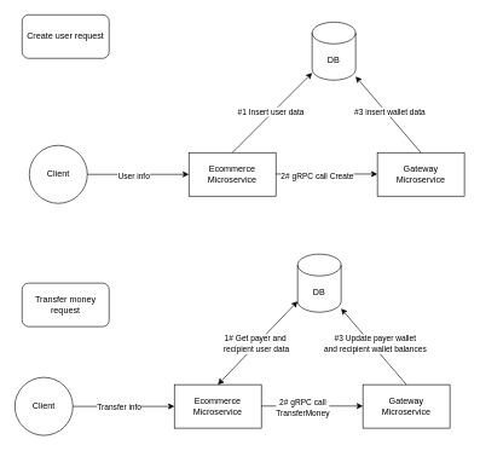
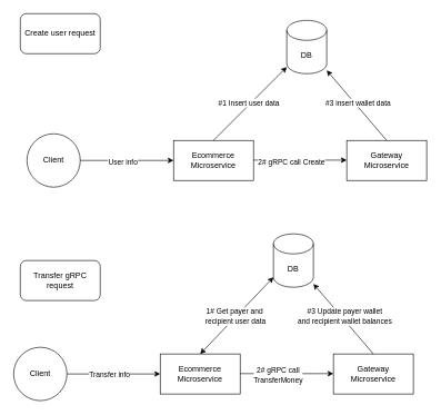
  <mxCell id="0" />
  <mxCell id="1" parent="0" />
  <mxCell id="2" value="Ecommerce Microservice" style="rounded=0;whiteSpace=wrap;html=1;" vertex="1" parent="1"><mxGeometry x="260" y="210" width="120" height="60" as="geometry" /></mxCell>
  <mxCell id="3" value="Gateway Microservice" style="rounded=0;whiteSpace=wrap;html=1;" vertex="1" parent="1"><mxGeometry x="520" y="210" width="120" height="60" as="geometry" /></mxCell>
  <mxCell id="4" value="DB" style="shape=cylinder3;whiteSpace=wrap;html=1;boundedLbl=1;backgroundOutline=1;size=15;" vertex="1" parent="1"><mxGeometry x="430" y="30" width="60" height="80" as="geometry" /></mxCell>
  <mxCell id="5" value="Client" style="ellipse;whiteSpace=wrap;html=1;aspect=fixed;" vertex="1" parent="1"><mxGeometry x="40" y="200" width="80" height="80" as="geometry" /></mxCell>
  <mxCell id="6" value="" style="endArrow=classic;html=1;rounded=0;exitX=1;exitY=0.5;exitDx=0;exitDy=0;entryX=0;entryY=0.5;entryDx=0;entryDy=0;" edge="1" parent="1" source="5" target="2"><mxGeometry width="50" height="50" relative="1" as="geometry"><mxPoint x="230" y="330" as="sourcePoint" /><mxPoint x="280" y="280" as="targetPoint" /></mxGeometry></mxCell>
  <mxCell id="7" value="User info" style="edgeLabel;html=1;align=center;verticalAlign=middle;resizable=0;points=[];" vertex="1" connectable="0" parent="6"><mxGeometry x="-0.103" y="-1" relative="1" as="geometry"><mxPoint as="offset" /></mxGeometry></mxCell>
  <mxCell id="8" value="" style="endArrow=classic;html=1;rounded=0;exitX=1;exitY=0.25;exitDx=0;exitDy=0;entryX=0;entryY=0.25;entryDx=0;entryDy=0;" edge="1" parent="1"><mxGeometry width="50" height="50" relative="1" as="geometry"><mxPoint x="380" y="239.5" as="sourcePoint" /><mxPoint x="520" y="239.5" as="targetPoint" /></mxGeometry></mxCell>
  <mxCell id="9" value="2# gRPC call Create" style="edgeLabel;html=1;align=center;verticalAlign=middle;resizable=0;points=[];" vertex="1" connectable="0" parent="8"><mxGeometry x="-0.204" y="-2" relative="1" as="geometry"><mxPoint as="offset" /></mxGeometry></mxCell>
  <mxCell id="10" value="" style="endArrow=classic;html=1;rounded=0;exitX=0.5;exitY=0;exitDx=0;exitDy=0;" edge="1" parent="1" source="2" target="4"><mxGeometry width="50" height="50" relative="1" as="geometry"><mxPoint x="180" y="180" as="sourcePoint" /><mxPoint x="230" y="130" as="targetPoint" /></mxGeometry></mxCell>
  <mxCell id="11" value="#1 Insert user data" style="edgeLabel;html=1;align=center;verticalAlign=middle;resizable=0;points=[];" vertex="1" connectable="0" parent="10"><mxGeometry x="-0.006" y="3" relative="1" as="geometry"><mxPoint as="offset" /></mxGeometry></mxCell>
  <mxCell id="12" value="" style="endArrow=classic;html=1;rounded=0;exitX=0.5;exitY=0;exitDx=0;exitDy=0;" edge="1" parent="1" source="3" target="4"><mxGeometry width="50" height="50" relative="1" as="geometry"><mxPoint x="290" y="180" as="sourcePoint" /><mxPoint x="340" y="130" as="targetPoint" /></mxGeometry></mxCell>
  <mxCell id="13" value="#3 insert wallet data" style="edgeLabel;html=1;align=center;verticalAlign=middle;resizable=0;points=[];" vertex="1" connectable="0" parent="12"><mxGeometry x="0.034" y="-3" relative="1" as="geometry"><mxPoint y="-1" as="offset" /></mxGeometry></mxCell>
  <mxCell id="14" value="Ecommerce Microservice" style="rounded=0;whiteSpace=wrap;html=1;" vertex="1" parent="1"><mxGeometry x="240" y="530" width="120" height="60" as="geometry" /></mxCell>
  <mxCell id="15" value="Gateway Microservice" style="rounded=0;whiteSpace=wrap;html=1;" vertex="1" parent="1"><mxGeometry x="500" y="530" width="120" height="60" as="geometry" /></mxCell>
  <mxCell id="16" value="DB" style="shape=cylinder3;whiteSpace=wrap;html=1;boundedLbl=1;backgroundOutline=1;size=15;" vertex="1" parent="1"><mxGeometry x="410" y="350" width="60" height="80" as="geometry" /></mxCell>
  <mxCell id="17" value="Client" style="ellipse;whiteSpace=wrap;html=1;aspect=fixed;" vertex="1" parent="1"><mxGeometry x="20" y="520" width="80" height="80" as="geometry" /></mxCell>
  <mxCell id="18" value="" style="endArrow=classic;html=1;rounded=0;exitX=1;exitY=0.5;exitDx=0;exitDy=0;entryX=0;entryY=0.5;entryDx=0;entryDy=0;" edge="1" parent="1" source="17" target="14"><mxGeometry width="50" height="50" relative="1" as="geometry"><mxPoint x="210" y="650" as="sourcePoint" /><mxPoint x="260" y="600" as="targetPoint" /></mxGeometry></mxCell>
  <mxCell id="19" value="Transfer info" style="edgeLabel;html=1;align=center;verticalAlign=middle;resizable=0;points=[];" vertex="1" connectable="0" parent="18"><mxGeometry x="-0.103" y="-1" relative="1" as="geometry"><mxPoint as="offset" /></mxGeometry></mxCell>
  <mxCell id="20" value="" style="endArrow=classic;html=1;rounded=0;exitX=1;exitY=0.25;exitDx=0;exitDy=0;entryX=0;entryY=0.25;entryDx=0;entryDy=0;" edge="1" parent="1"><mxGeometry width="50" height="50" relative="1" as="geometry"><mxPoint x="360" y="559.5" as="sourcePoint" /><mxPoint x="500" y="559.5" as="targetPoint" /></mxGeometry></mxCell>
  <mxCell id="21" value="2# gRPC call &lt;br&gt;TransferMoney" style="edgeLabel;html=1;align=center;verticalAlign=middle;resizable=0;points=[];" vertex="1" connectable="0" parent="20"><mxGeometry x="-0.204" y="-2" relative="1" as="geometry"><mxPoint as="offset" /></mxGeometry></mxCell>
  <mxCell id="22" value="" style="endArrow=classic;html=1;rounded=0;exitX=0.5;exitY=0;exitDx=0;exitDy=0;" edge="1" parent="1" source="15" target="16"><mxGeometry width="50" height="50" relative="1" as="geometry"><mxPoint x="270" y="500" as="sourcePoint" /><mxPoint x="320" y="450" as="targetPoint" /></mxGeometry></mxCell>
  <mxCell id="23" value="#3 Update payer wallet&lt;br&gt;and recipient wallet balances" style="edgeLabel;html=1;align=center;verticalAlign=middle;resizable=0;points=[];" vertex="1" connectable="0" parent="22"><mxGeometry x="0.034" y="-3" relative="1" as="geometry"><mxPoint y="-1" as="offset" /></mxGeometry></mxCell>
  <mxCell id="24" value="" style="endArrow=classic;startArrow=classic;html=1;rounded=0;entryX=0;entryY=1;entryDx=0;entryDy=-15;entryPerimeter=0;exitX=0.5;exitY=0;exitDx=0;exitDy=0;" edge="1" parent="1" source="14" target="16"><mxGeometry width="50" height="50" relative="1" as="geometry"><mxPoint x="300" y="480" as="sourcePoint" /><mxPoint x="350" y="430" as="targetPoint" /></mxGeometry></mxCell>
  <mxCell id="25" value="1# Get payer and&amp;nbsp;&lt;br&gt;recipient user data" style="edgeLabel;html=1;align=center;verticalAlign=middle;resizable=0;points=[];" vertex="1" connectable="0" parent="24"><mxGeometry x="-0.028" y="1" relative="1" as="geometry"><mxPoint as="offset" /></mxGeometry></mxCell>
  <mxCell id="26" value="Create user request" style="rounded=1;whiteSpace=wrap;html=1;" vertex="1" parent="1"><mxGeometry x="30" y="20" width="120" height="60" as="geometry" /></mxCell>
- <mxCell id="27" value="Transfer money request" style="rounded=1;whiteSpace=wrap;html=1;" vertex="1" parent="1"><mxGeometry x="30" y="390" width="120" height="60" as="geometry" /></mxCell>
+ <mxCell id="27" value="Transfer gRPC request" style="rounded=1;whiteSpace=wrap;html=1;" vertex="1" parent="1"><mxGeometry x="30" y="390" width="120" height="60" as="geometry" /></mxCell>
